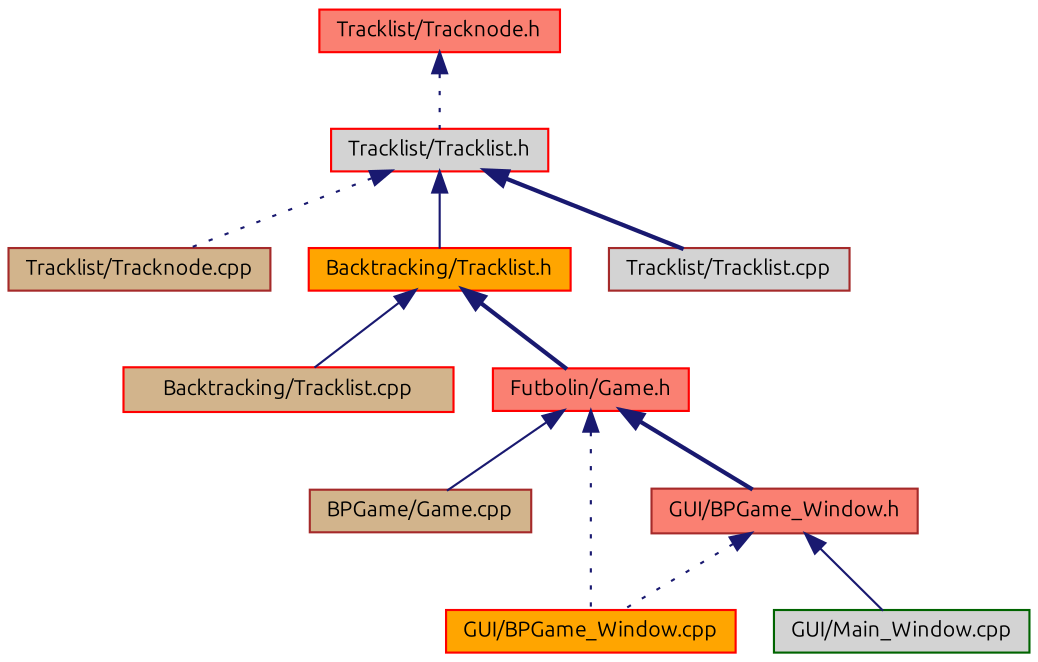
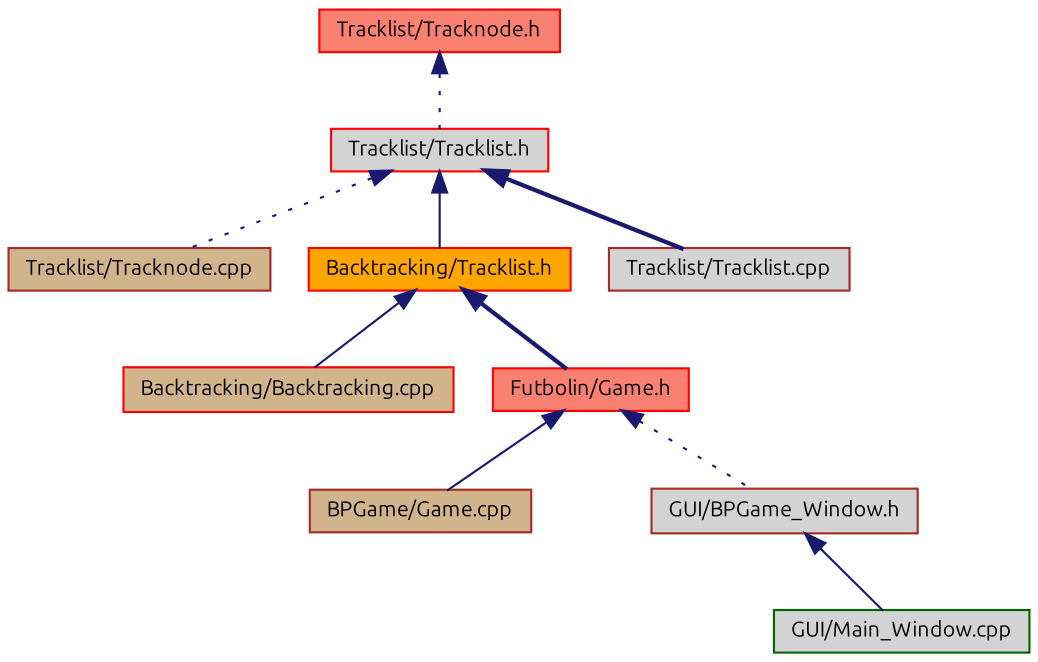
  digraph {
    fontname=Ubuntu
    node [color=red fillcolor=salmon fontname=Ubuntu fontsize=10 shape=record style=filled]
    edge [color=midnightblue dir=back fontname=Ubuntu fontsize=10 labelfontname=Helvetica labelfontsize=10 style=dotted]
    n1 [fontcolor=black height=0.2 label="Tracklist/Tracknode.h" width=0.4]
    n2 [fillcolor=lightgrey height=0.2 label="Tracklist/Tracklist.h" width=0.4]
    n3 [color=brown fillcolor=tan height=0.2 label="Tracklist/Tracknode.cpp" width=0.4]
    n4 [fillcolor=orange height=0.2 label="Backtracking/Tracklist.h" width=0.4]
    n5 [color=brown fillcolor=lightgrey height=0.2 label="Tracklist/Tracklist.cpp" width=0.4]
-   n6 [fillcolor=tan height=0.2 label="Backtracking/Tracklist.cpp" width=0.4]
+   n6 [fillcolor=tan height=0.2 label="Backtracking/Backtracking.cpp" width=0.4]
    n7 [height=0.2 label="Futbolin/Game.h" width=0.4]
    n8 [color=brown fillcolor=tan height=0.2 label="BPGame/Game.cpp" width=0.4]
-   n9 [color=brown height=0.2 label="GUI/BPGame_Window.h" width=0.4]
-   n10 [fillcolor=orange height=0.2 label="GUI/BPGame_Window.cpp" width=0.4]
+   n9 [color=brown fillcolor=lightgrey height=0.2 label="GUI/BPGame_Window.h" width=0.4]
    n11 [color=darkgreen fillcolor=lightgrey height=0.2 label="GUI/Main_Window.cpp" width=0.4]
    n1 -> n2
    n2 -> n3
    n2 -> n4 [style=solid]
    n2 -> n5 [style=bold]
    n4 -> n6 [style=solid]
    n4 -> n7 [style=bold]
    n7 -> n8 [style=solid]
-   n7 -> n9 [style=bold]
-   n7 -> n10
-   n9 -> n10
+   n7 -> n9
    n9 -> n11 [style=solid]
  }
